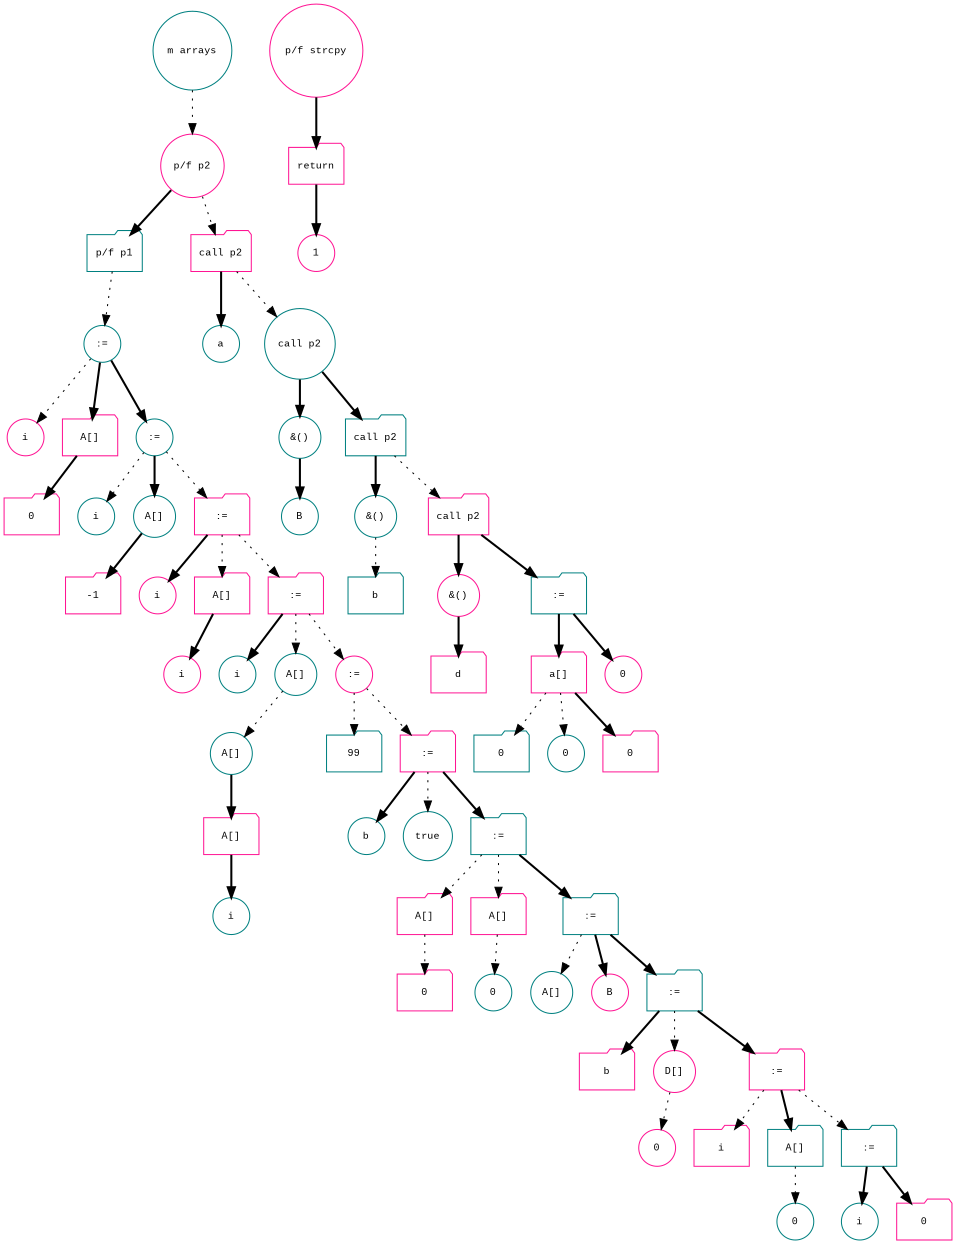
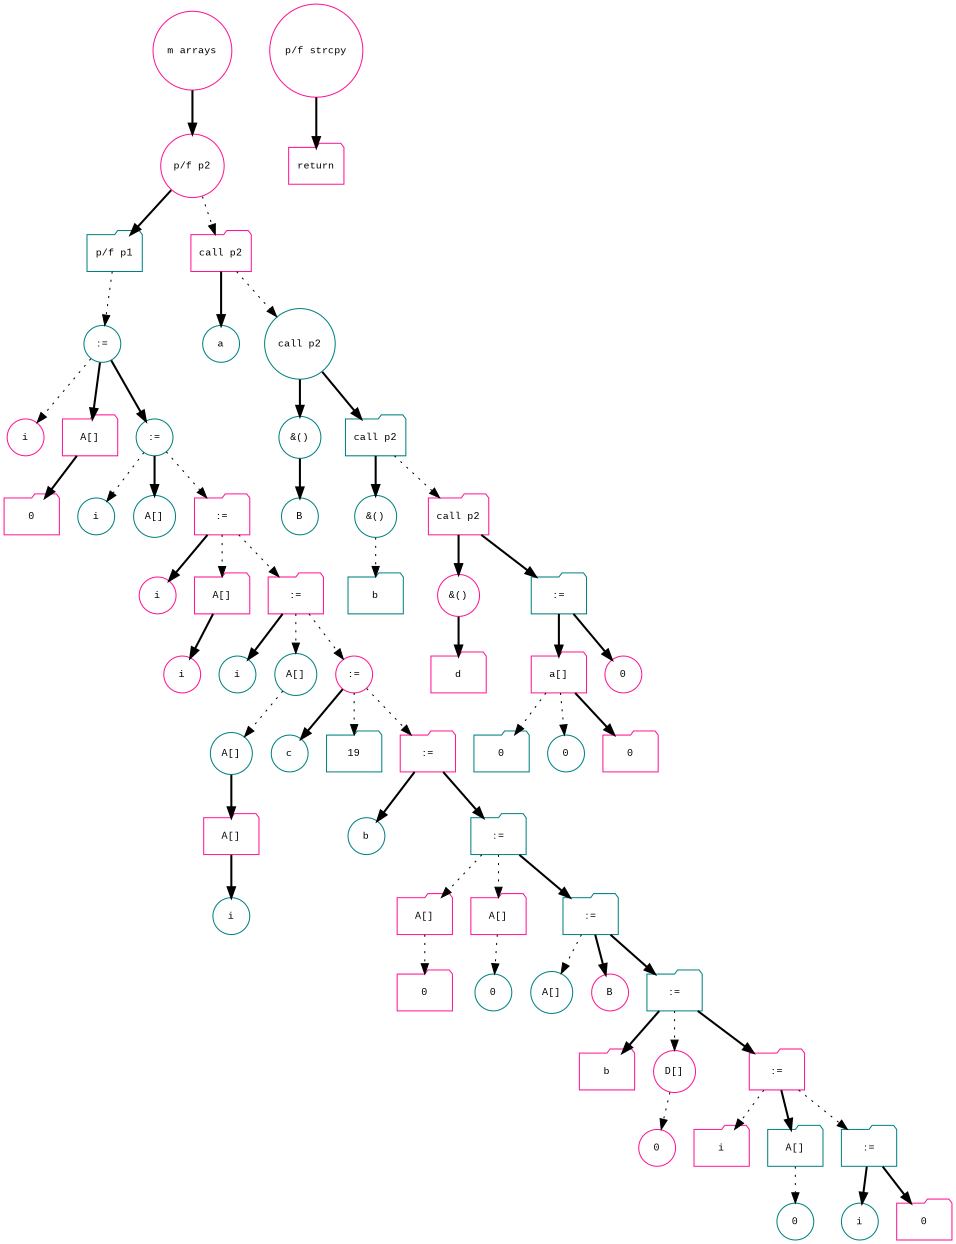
  digraph {
    fontname="Times New Roman"
    fontsize=10
    node [color=teal fontname="Courier New" fontsize=10 shape=circle]
    edge [fontname="Times New Roman" fontsize=10 style=bold]
-   n1 [label="m arrays"]
+   n1 [color=deeppink label="m arrays"]
    n2 [color=deeppink label="p/f p2"]
    n3 [label="p/f p1" shape=folder]
    n4 [label=":="]
    n5 [color=deeppink label="call p2" shape=folder]
    n6 [color=deeppink label="p/f strcpy"]
    n7 [color=deeppink label=return shape=folder]
    n8 [color=deeppink label=i]
    n9 [color=deeppink label="A[]" shape=folder]
    n10 [label=":="]
    n11 [color=deeppink label=0 shape=folder]
    n12 [label=i]
    n13 [label="A[]"]
    n14 [color=deeppink label=":=" shape=folder]
-   n15 [color=deeppink label=-1 shape=folder]
    n16 [color=deeppink label=i]
    n17 [color=deeppink label="A[]" shape=folder]
    n18 [color=deeppink label=":=" shape=folder]
    n19 [color=deeppink label=i]
    n20 [label=i]
    n21 [label="A[]"]
    n22 [color=deeppink label=":="]
    n23 [label="A[]"]
-   n25 [label=99 shape=folder]
+   n24 [label=c]
+   n25 [label=19 shape=folder]
    n26 [color=deeppink label=":=" shape=folder]
    n27 [color=deeppink label="A[]" shape=folder]
    n28 [label=i]
    n29 [label=b]
-   n30 [label=true]
    n31 [label=":=" shape=folder]
    n32 [color=deeppink label="A[]" shape=folder]
    n33 [color=deeppink label="A[]" shape=folder]
    n34 [label=":=" shape=folder]
    n35 [color=deeppink label=0 shape=folder]
    n36 [label=0]
    n37 [label="A[]"]
    n38 [color=deeppink label=B]
    n39 [label=":=" shape=folder]
    n40 [color=deeppink label=b shape=folder]
    n41 [color=deeppink label="D[]"]
    n42 [color=deeppink label=":=" shape=folder]
    n43 [color=deeppink label=0]
    n44 [color=deeppink label=i shape=folder]
    n45 [label="A[]" shape=folder]
    n46 [label=":=" shape=folder]
    n47 [label=0]
    n48 [label=i]
    n49 [color=deeppink label=0 shape=folder]
    n50 [label=a]
    n51 [label="call p2"]
    n52 [label="&()"]
    n53 [label="call p2" shape=folder]
    n54 [label=B]
    n55 [label="&()"]
    n56 [color=deeppink label="call p2" shape=folder]
    n57 [label=b shape=folder]
    n58 [color=deeppink label="&()"]
    n59 [label=":=" shape=folder]
    n60 [color=deeppink label=d shape=folder]
    n61 [color=deeppink label="a[]" shape=folder]
    n62 [color=deeppink label=0]
    n63 [label=0 shape=folder]
    n64 [label=0]
    n65 [color=deeppink label=0 shape=folder]
-   n66 [color=deeppink label=1]
-   n1 -> n2 [style=dotted]
+   n1 -> n2
    n2 -> n3
    n2 -> n5 [style=dotted]
    n3 -> n4 [style=dotted]
    n4 -> n8 [style=dotted]
    n4 -> n9
    n4 -> n10
    n5 -> n50
    n5 -> n51 [style=dotted]
    n6 -> n7
-   n7 -> n66
    n9 -> n11
    n10 -> n12 [style=dotted]
    n10 -> n13
    n10 -> n14 [style=dotted]
-   n13 -> n15
    n14 -> n16
    n14 -> n17 [style=dotted]
    n14 -> n18 [style=dotted]
    n17 -> n19
    n18 -> n20
    n18 -> n21 [style=dotted]
    n18 -> n22 [style=dotted]
    n21 -> n23 [style=dotted]
+   n22 -> n24
    n22 -> n25 [style=dotted]
    n22 -> n26 [style=dotted]
    n23 -> n27
    n26 -> n29
-   n26 -> n30 [style=dotted]
    n26 -> n31
    n27 -> n28
    n31 -> n32 [style=dotted]
    n31 -> n33 [style=dotted]
    n31 -> n34
    n32 -> n35 [style=dotted]
    n33 -> n36 [style=dotted]
    n34 -> n37 [style=dotted]
    n34 -> n38
    n34 -> n39
    n39 -> n40
    n39 -> n41 [style=dotted]
    n39 -> n42
    n41 -> n43 [style=dotted]
    n42 -> n44 [style=dotted]
    n42 -> n45
    n42 -> n46 [style=dotted]
    n45 -> n47 [style=dotted]
    n46 -> n48
    n46 -> n49
    n51 -> n52
    n51 -> n53
    n52 -> n54
    n53 -> n55
    n53 -> n56 [style=dotted]
    n55 -> n57 [style=dotted]
    n56 -> n58
    n56 -> n59
    n58 -> n60
    n59 -> n61
    n59 -> n62
    n61 -> n63 [style=dotted]
    n61 -> n64 [style=dotted]
    n61 -> n65
  }
